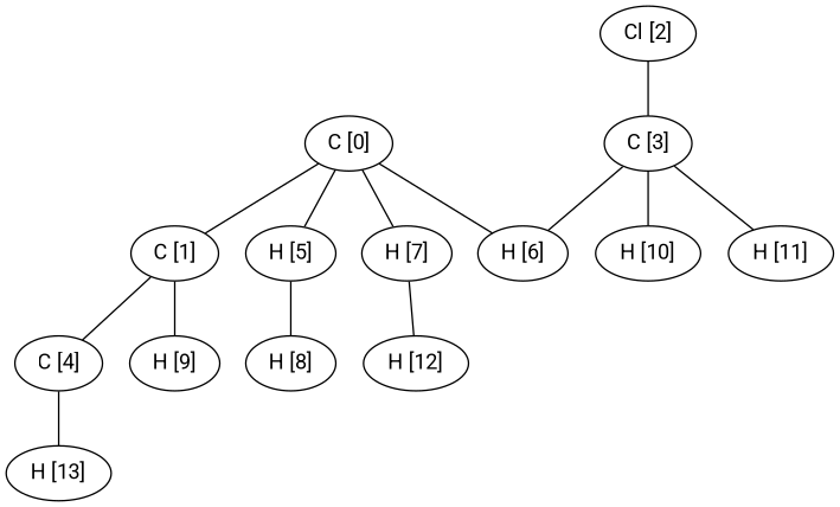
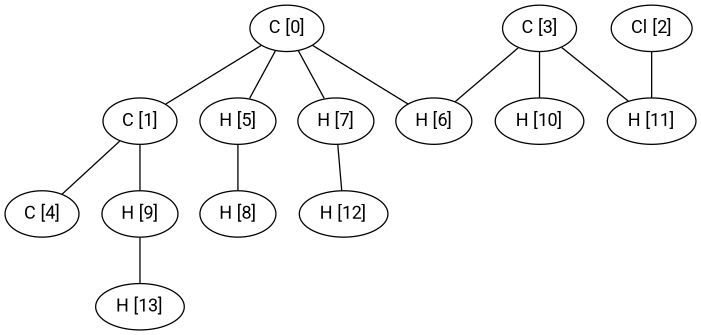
  graph {
    fontname=Roboto
    node [fontname=Roboto]
    edge [fontname=Roboto]
    n1 [label="C [0]"]
    n2 [label="C [1]"]
    n3 [label="H [5]"]
    n4 [label="H [6]"]
    n5 [label="H [7]"]
    n6 [label="C [4]"]
    n7 [label="H [9]"]
    n8 [label="H [8]"]
    n9 [label="H [12]"]
    n10 [label="H [13]"]
    n11 [label="Cl [2]"]
    n12 [label="C [3]"]
    n13 [label="H [10]"]
    n14 [label="H [11]"]
    n1 -- n2
    n1 -- n3
    n1 -- n4
    n1 -- n5
    n2 -- n6
    n2 -- n7
    n3 -- n8
    n5 -- n9
-   n6 -- n10
-   n11 -- n12
+   n7 -- n10
+   n11 -- n14
    n12 -- n4
    n12 -- n13
    n12 -- n14
  }
